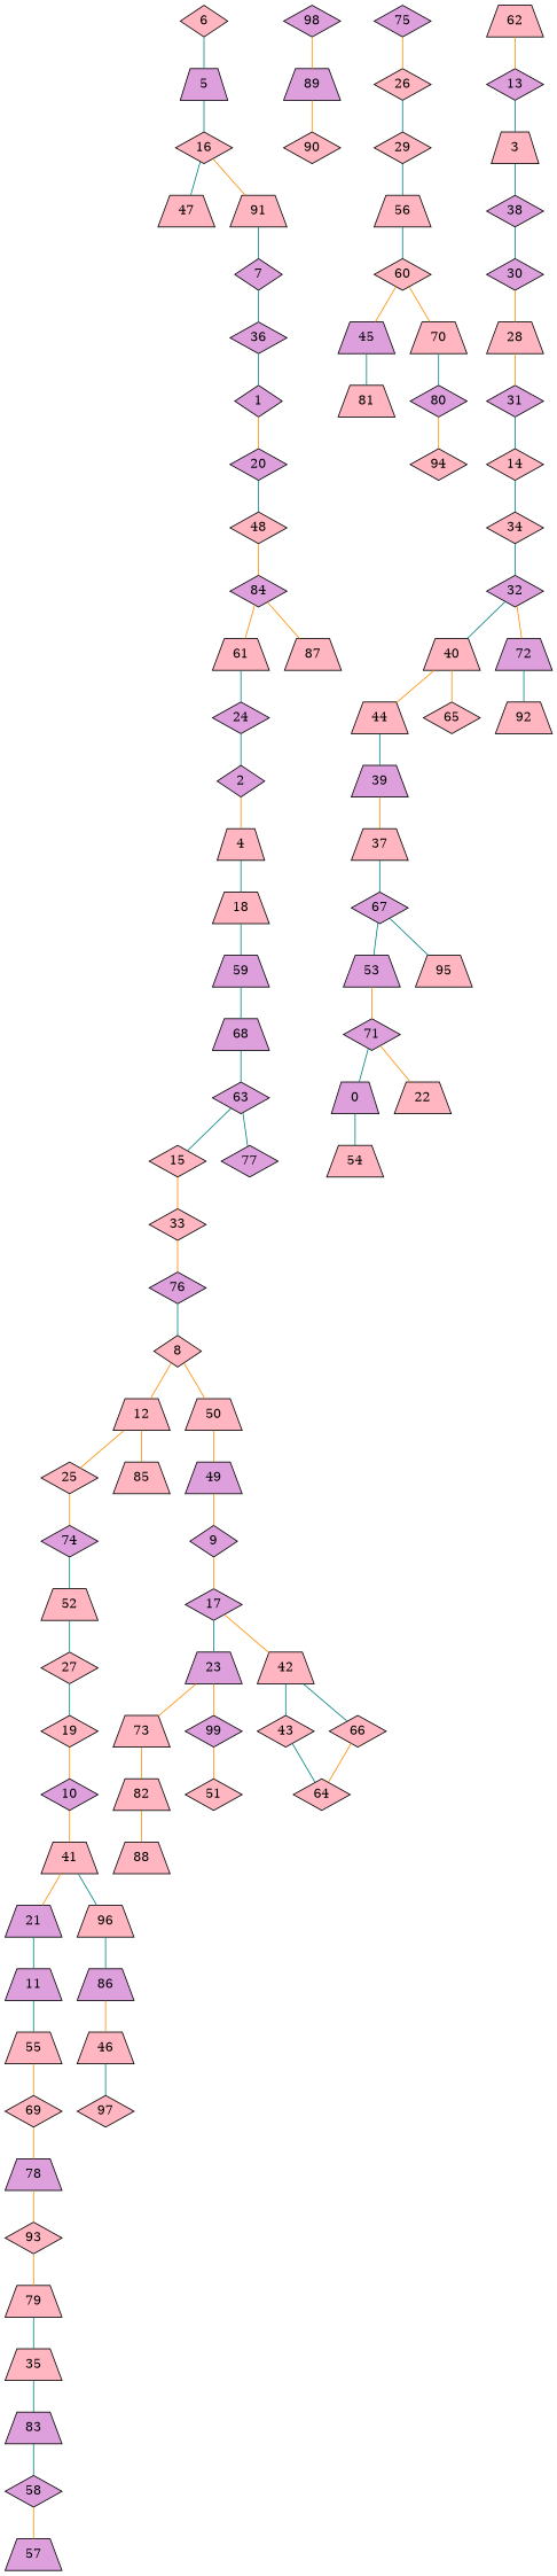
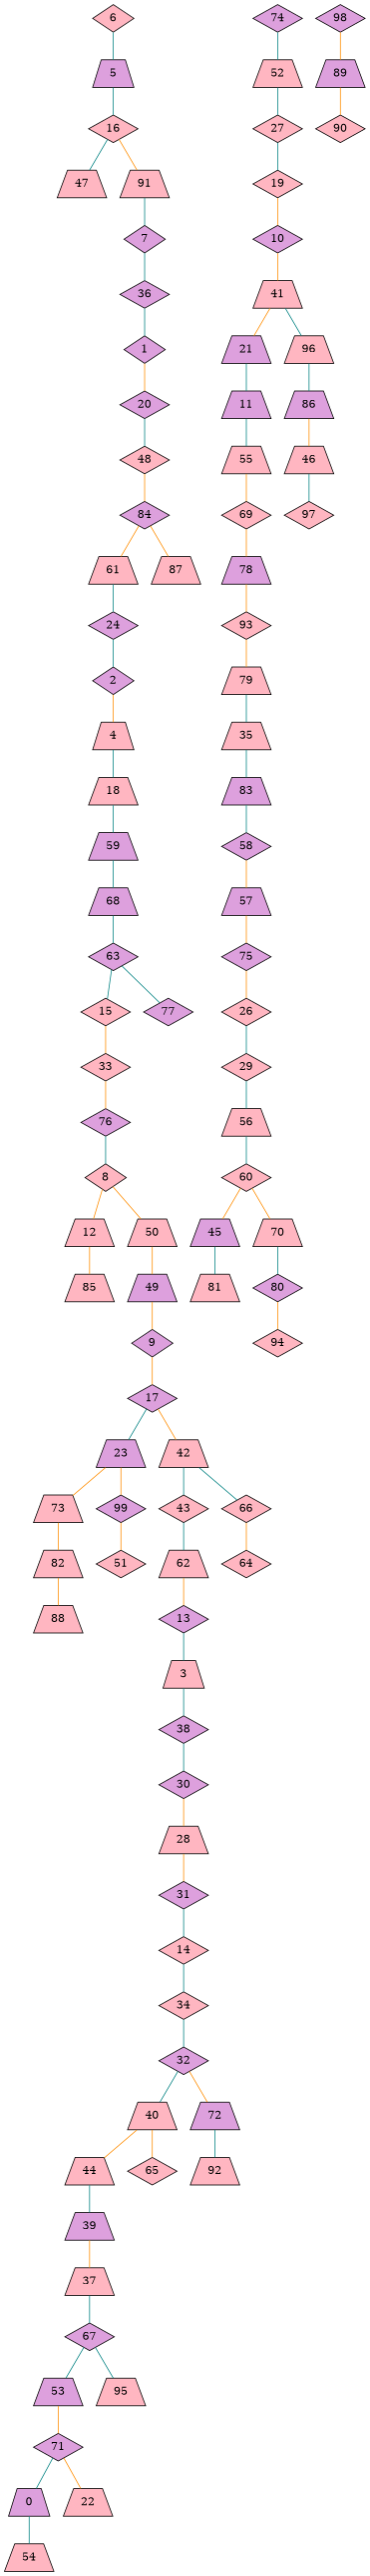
  graph {
    node [fillcolor=lightpink shape=trapezium style=filled]
    edge [color=teal]
    5 [fillcolor=plum]
    6 [shape=diamond]
    16 [shape=diamond]
    47
    91
    7 [fillcolor=plum shape=diamond]
    36 [fillcolor=plum shape=diamond]
    1 [fillcolor=plum shape=diamond]
    20 [fillcolor=plum shape=diamond]
    48 [shape=diamond]
    84 [fillcolor=plum shape=diamond]
    61
    87
    24 [fillcolor=plum shape=diamond]
    2 [fillcolor=plum shape=diamond]
    4
    18
    59 [fillcolor=plum]
    68 [fillcolor=plum]
    63 [fillcolor=plum shape=diamond]
    15 [shape=diamond]
    77 [fillcolor=plum shape=diamond]
    33 [shape=diamond]
    76 [fillcolor=plum shape=diamond]
    8 [shape=diamond]
    12
    50
-   25 [shape=diamond]
    85
    49 [fillcolor=plum]
    74 [fillcolor=plum shape=diamond]
    52
    27 [shape=diamond]
    19 [shape=diamond]
    10 [fillcolor=plum shape=diamond]
    41
    21 [fillcolor=plum]
    96
    11 [fillcolor=plum]
    86 [fillcolor=plum]
    55
    69 [shape=diamond]
    78 [fillcolor=plum]
    93 [shape=diamond]
    79
    35
    83 [fillcolor=plum]
    58 [fillcolor=plum shape=diamond]
    98 [fillcolor=plum shape=diamond]
    89 [fillcolor=plum]
    57 [fillcolor=plum]
    75 [fillcolor=plum shape=diamond]
    26 [shape=diamond]
    29 [shape=diamond]
    56
    60 [shape=diamond]
    45 [fillcolor=plum]
    70
    81
    80 [fillcolor=plum shape=diamond]
    94 [shape=diamond]
    90 [shape=diamond]
    46
    97 [shape=diamond]
    9 [fillcolor=plum shape=diamond]
    17 [fillcolor=plum shape=diamond]
    23 [fillcolor=plum]
    42
    73
    99 [fillcolor=plum shape=diamond]
    43 [shape=diamond]
    66 [shape=diamond]
    82
    51 [shape=diamond]
    88
    62
    64 [shape=diamond]
    13 [fillcolor=plum shape=diamond]
    3
    38 [fillcolor=plum shape=diamond]
    30 [fillcolor=plum shape=diamond]
    28
    31 [fillcolor=plum shape=diamond]
    14 [shape=diamond]
    34 [shape=diamond]
    32 [fillcolor=plum shape=diamond]
    40
    72 [fillcolor=plum]
    44
    65 [shape=diamond]
    92
    39 [fillcolor=plum]
    37
    67 [fillcolor=plum shape=diamond]
    53 [fillcolor=plum]
    95
    71 [fillcolor=plum shape=diamond]
    0 [fillcolor=plum]
    22
    54
    5 -- 16
    6 -- 5
    16 -- 47
    16 -- 91 [color=darkorange]
    91 -- 7
    7 -- 36
    36 -- 1
    1 -- 20 [color=darkorange]
    20 -- 48
    48 -- 84 [color=darkorange]
    84 -- 61 [color=darkorange]
    84 -- 87 [color=darkorange]
    61 -- 24
    24 -- 2
    2 -- 4 [color=darkorange]
    4 -- 18
    18 -- 59
    59 -- 68
    68 -- 63
    63 -- 15
    63 -- 77
    15 -- 33 [color=darkorange]
    33 -- 76 [color=darkorange]
    76 -- 8
    8 -- 12 [color=darkorange]
    8 -- 50 [color=darkorange]
-   12 -- 25 [color=darkorange]
    12 -- 85 [color=darkorange]
    50 -- 49 [color=darkorange]
-   25 -- 74 [color=darkorange]
    49 -- 9 [color=darkorange]
    74 -- 52
    52 -- 27
    27 -- 19
    19 -- 10 [color=darkorange]
    10 -- 41 [color=darkorange]
    41 -- 21 [color=darkorange]
    41 -- 96
    21 -- 11
    96 -- 86
    11 -- 55
    86 -- 46 [color=darkorange]
    55 -- 69 [color=darkorange]
    69 -- 78 [color=darkorange]
    78 -- 93 [color=darkorange]
    93 -- 79 [color=darkorange]
    79 -- 35
    35 -- 83
    83 -- 58
    58 -- 57 [color=darkorange]
    98 -- 89 [color=darkorange]
    89 -- 90 [color=darkorange]
+   57 -- 75 [color=darkorange]
    75 -- 26 [color=darkorange]
    26 -- 29
    29 -- 56
    56 -- 60
    60 -- 45 [color=darkorange]
    60 -- 70 [color=darkorange]
    45 -- 81
    70 -- 80
    80 -- 94 [color=darkorange]
    46 -- 97
    9 -- 17 [color=darkorange]
    17 -- 23
    17 -- 42 [color=darkorange]
    23 -- 73 [color=darkorange]
    23 -- 99 [color=darkorange]
    42 -- 43
    42 -- 66
    73 -- 82 [color=darkorange]
    99 -- 51 [color=darkorange]
-   43 -- 64
+   43 -- 62
    66 -- 64 [color=darkorange]
    82 -- 88 [color=darkorange]
    62 -- 13 [color=darkorange]
    13 -- 3
    3 -- 38
    38 -- 30
    30 -- 28 [color=darkorange]
    28 -- 31 [color=darkorange]
    31 -- 14
    14 -- 34
    34 -- 32
    32 -- 40
    32 -- 72 [color=darkorange]
    40 -- 44 [color=darkorange]
    40 -- 65 [color=darkorange]
    72 -- 92
    44 -- 39
    39 -- 37 [color=darkorange]
    37 -- 67
    67 -- 53
    67 -- 95
    53 -- 71 [color=darkorange]
    71 -- 0
    71 -- 22 [color=darkorange]
    0 -- 54
  }
